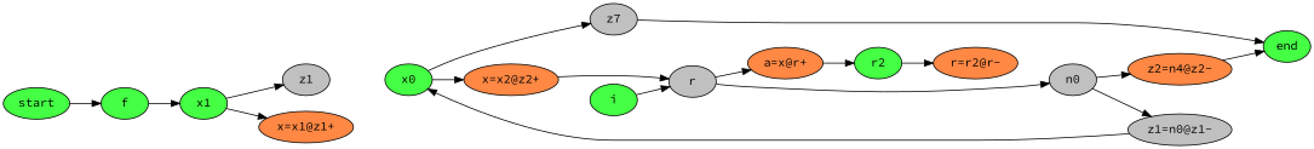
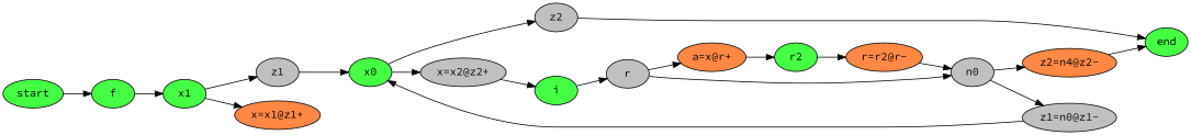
  strict digraph {
    fontname="Source Code Pro"
    rankdir=LR
    node [fillcolor="#44ff44" fontname="Source Code Pro" style=filled]
    edge [fontname="Source Code Pro"]
    f
    x1
    z1 [fillcolor=gray]
    "x=x1@z1+" [fillcolor="#ff8844"]
    x2 [label=x0]
    r [fillcolor=gray]
    i
    "a=x@r+" [fillcolor="#ff8844"]
    n0 [fillcolor=gray]
    r2
    "z1=n0@z1-" [fillcolor=gray]
    "z2=n0@z2-" [fillcolor="#ff8844" label="z2=n4@z2-"]
    "r=r2@r-" [fillcolor="#ff8844"]
    end
-   z2 [fillcolor=gray label=z7]
-   "x=x2@z2+" [fillcolor="#ff8844"]
+   z2 [fillcolor=gray]
+   "x=x2@z2+" [fillcolor=gray]
    start
    f -> x1
    x1 -> z1
    x1 -> "x=x1@z1+"
+   z1 -> x2
    x2 -> z2
    x2 -> "x=x2@z2+"
    r -> "a=x@r+"
    r -> n0
    i -> r
    "a=x@r+" -> r2
    n0 -> "z1=n0@z1-"
    n0 -> "z2=n0@z2-"
    r2 -> "r=r2@r-"
    "z1=n0@z1-" -> x2
    "z2=n0@z2-" -> end
+   "r=r2@r-" -> n0
    z2 -> end
-   "x=x2@z2+" -> r
+   "x=x2@z2+" -> i
    start -> f
  }
